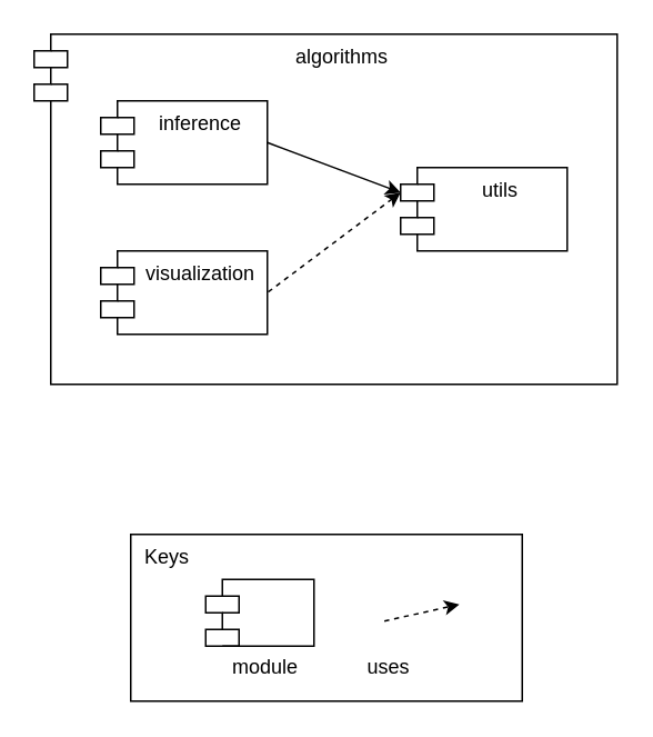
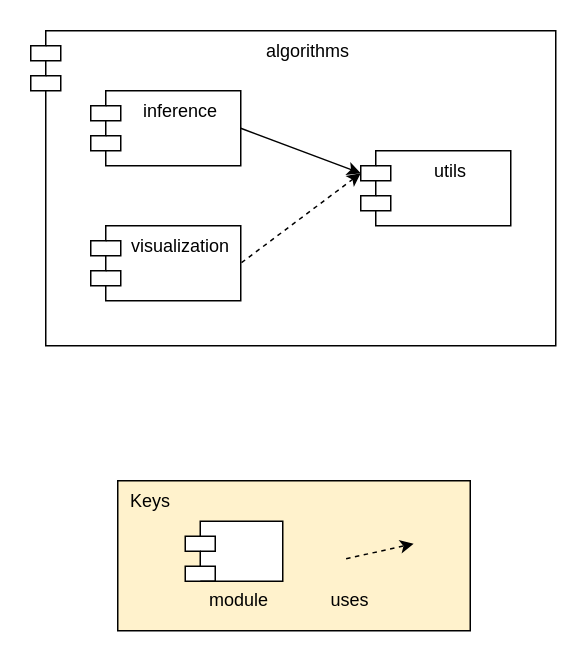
  <mxCell id="0" />
  <mxCell id="1" parent="0" />
  <mxCell id="2" value="algorithms" style="shape=module;align=left;spacingLeft=20;align=center;verticalAlign=top;fillColor=none;" parent="1" vertex="1"><mxGeometry x="20" y="20" width="350" height="210" as="geometry" /></mxCell>
  <mxCell id="3" value="visualization" style="shape=module;align=left;spacingLeft=20;align=center;verticalAlign=top;" parent="1" vertex="1"><mxGeometry x="60" y="150" width="100" height="50" as="geometry" /></mxCell>
  <mxCell id="4" value="inference" style="shape=module;align=left;spacingLeft=20;align=center;verticalAlign=top;" parent="1" vertex="1"><mxGeometry x="60" y="60" width="100" height="50" as="geometry" /></mxCell>
  <mxCell id="5" value="utils" style="shape=module;align=left;spacingLeft=20;align=center;verticalAlign=top;" parent="1" vertex="1"><mxGeometry x="240" y="100" width="100" height="50" as="geometry" /></mxCell>
  <mxCell id="6" value="" style="endArrow=none;dashed=1;html=1;entryX=1;entryY=0.5;entryDx=0;entryDy=0;exitX=0;exitY=0;exitDx=0;exitDy=15;exitPerimeter=0;startArrow=classic;startFill=1;" parent="1" source="5" target="3" edge="1"><mxGeometry width="50" height="50" relative="1" as="geometry"><mxPoint x="270" y="150" as="sourcePoint" /><mxPoint x="160" y="125" as="targetPoint" /></mxGeometry></mxCell>
  <mxCell id="7" value="" style="endArrow=none;dashed=0;html=1;entryX=1;entryY=0.5;entryDx=0;entryDy=0;exitX=0;exitY=0;exitDx=0;exitDy=15;exitPerimeter=0;startArrow=classic;startFill=1;" parent="1" source="5" target="4" edge="1"><mxGeometry width="50" height="50" relative="1" as="geometry"><mxPoint x="175" y="285" as="sourcePoint" /><mxPoint x="140" y="135" as="targetPoint" /></mxGeometry></mxCell>
  <mxCell id="8" value="" style="group" vertex="1" connectable="0" parent="1"><mxGeometry x="78" y="320" width="235" height="100" as="geometry" /></mxCell>
- <mxCell id="9" value="&amp;nbsp; Keys" style="rounded=0;whiteSpace=wrap;html=1;align=left;verticalAlign=top;" vertex="1" parent="8"><mxGeometry width="235" height="100" as="geometry" /></mxCell>
+ <mxCell id="9" value="&amp;nbsp; Keys" style="rounded=0;whiteSpace=wrap;html=1;align=left;verticalAlign=top;fillColor=#fff2cc;" vertex="1" parent="8"><mxGeometry width="235" height="100" as="geometry" /></mxCell>
  <mxCell id="10" value="" style="endArrow=classic;html=1;exitX=1;exitY=0.5;exitDx=0;exitDy=0;startArrow=none;startFill=0;endFill=1;dashed=1;" edge="1" parent="8"><mxGeometry width="50" height="50" relative="1" as="geometry"><mxPoint x="152.25" y="52" as="sourcePoint" /><mxPoint x="197.25" y="42" as="targetPoint" /></mxGeometry></mxCell>
  <mxCell id="11" value="uses" style="text;html=1;strokeColor=none;fillColor=none;align=center;verticalAlign=middle;whiteSpace=wrap;rounded=0;" vertex="1" parent="8"><mxGeometry x="125" y="70" width="59.5" height="20" as="geometry" /></mxCell>
  <mxCell id="12" value="" style="shape=module;align=left;spacingLeft=20;align=center;verticalAlign=top;" vertex="1" parent="8"><mxGeometry x="45" y="27" width="65" height="40" as="geometry" /></mxCell>
  <mxCell id="13" value="module" style="text;html=1;strokeColor=none;fillColor=none;align=center;verticalAlign=middle;whiteSpace=wrap;rounded=0;" vertex="1" parent="8"><mxGeometry x="50.5" y="70" width="59.5" height="20" as="geometry" /></mxCell>
